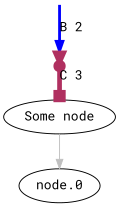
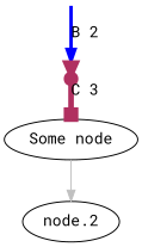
  digraph {
    fontname="Roboto Mono"
    rankdir=TB
    node [fontname="Roboto Mono" shape=point]
    edge [fontname="Roboto Mono"]
    34 [color=invis width=0]
    41 [color=invis width=0]
    n3 [label="Some node" shape=oval]
-   "node.2" [shape=oval label="node.0"]
+   "node.2" [shape=oval]
    34 -> 41 [color=blue label="B 2" penwidth=3]
    41 -> n3 [arrowhead=box arrowtail=invdot color=maroon dir=both label="C 3" penwidth=5]
    n3 -> "node.2" [color=grey]
  }
